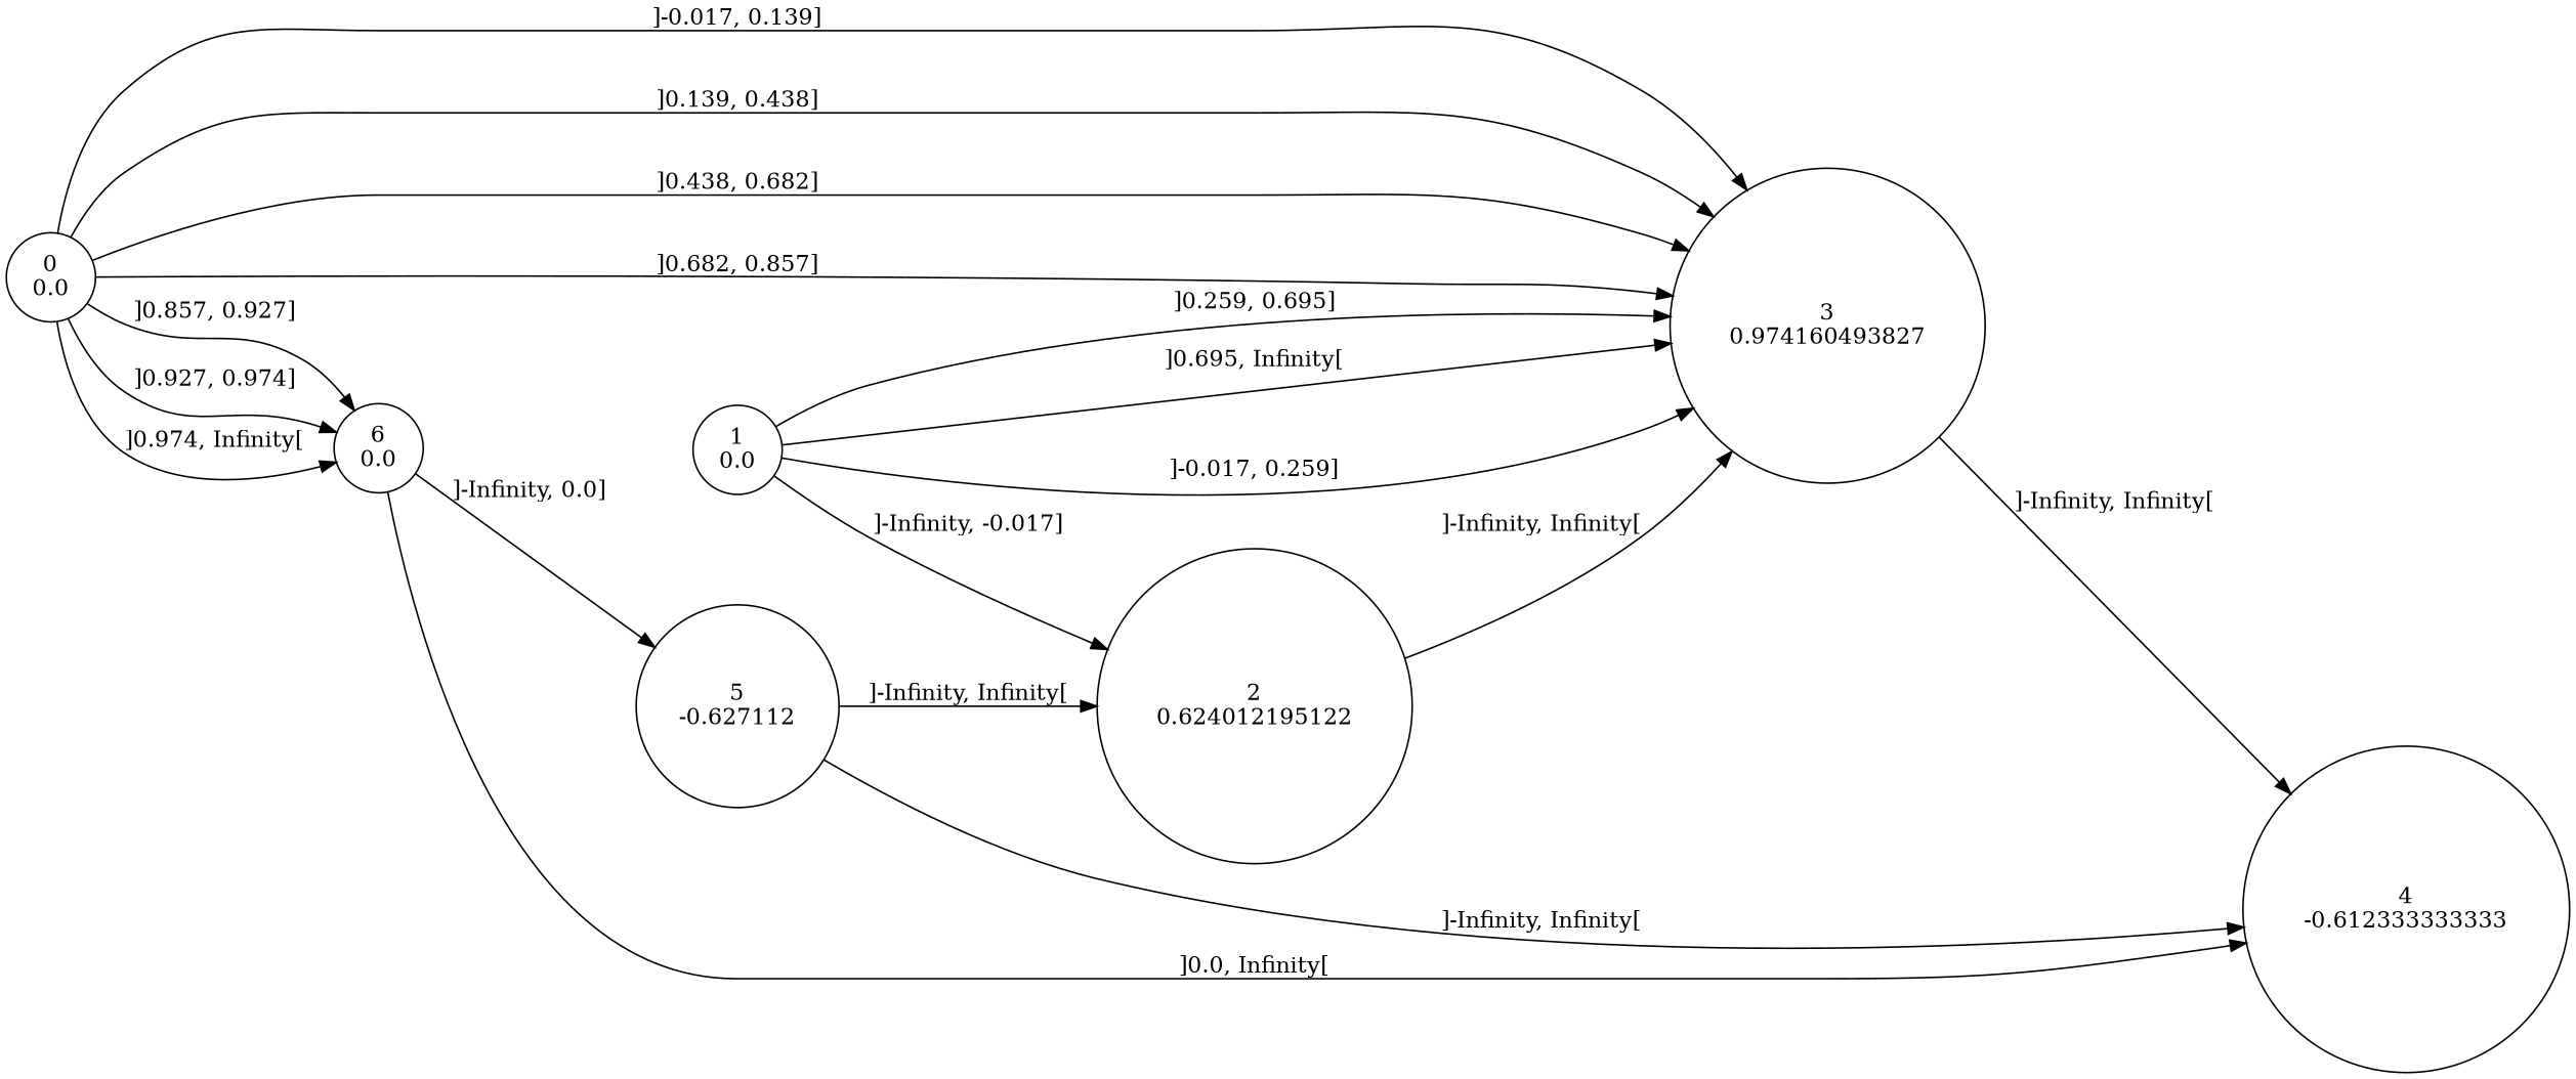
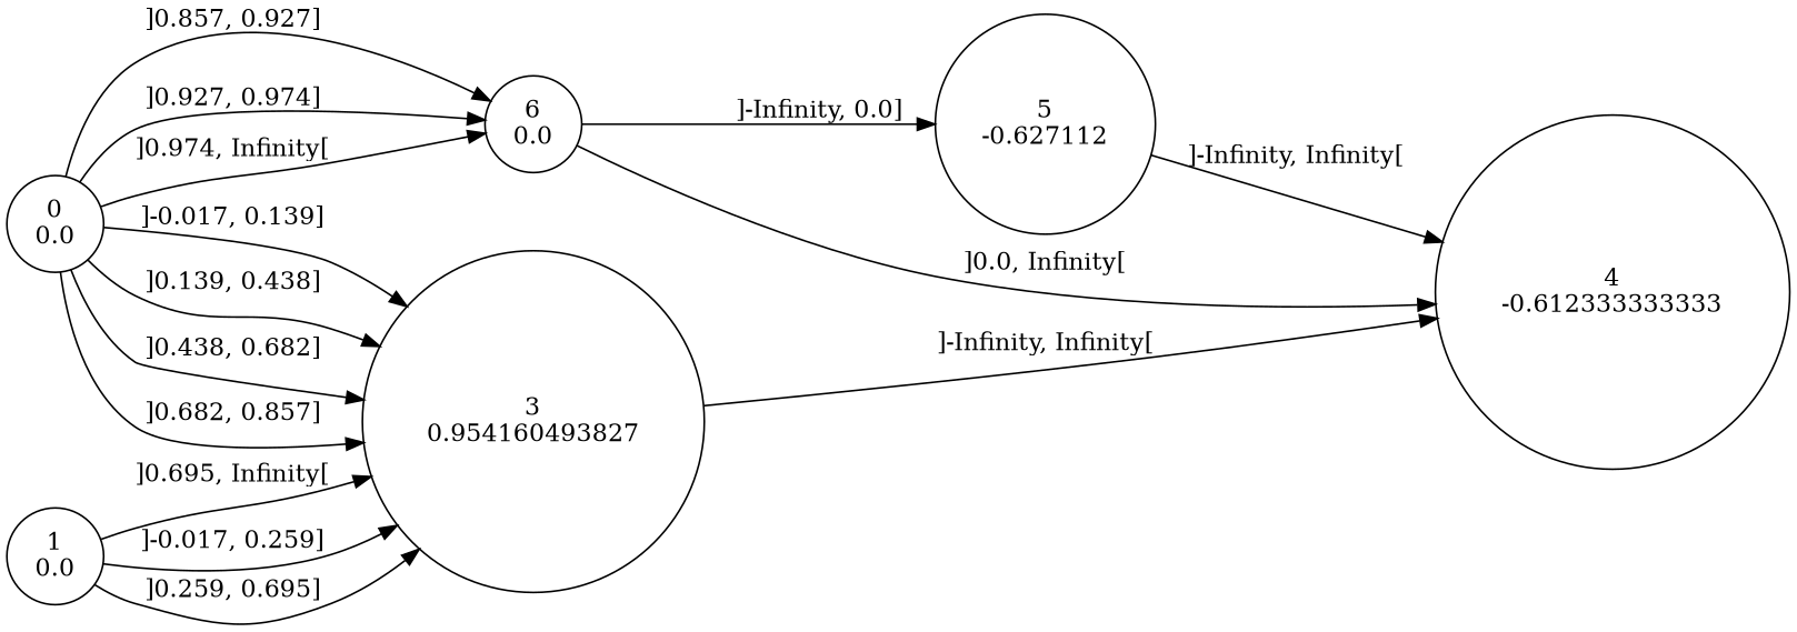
  digraph {
    rankdir=LR
    node [shape=circle]
    n1 [label="0\n0.0"]
-   n2 [label="3\n0.974160493827"]
+   n2 [label="3\n0.954160493827"]
    n3 [label="6\n0.0"]
    n4 [label="1\n0.0"]
-   n5 [label="2\n0.624012195122"]
    n6 [label="4\n-0.612333333333"]
    n7 [label="5\n-0.627112"]
    n1 -> n2 [label="]-0.017, 0.139]"]
    n1 -> n2 [label="]0.139, 0.438]"]
    n1 -> n2 [label="]0.438, 0.682]"]
    n1 -> n2 [label="]0.682, 0.857]"]
    n1 -> n3 [label="]0.857, 0.927]"]
    n1 -> n3 [label="]0.927, 0.974]"]
    n1 -> n3 [label="]0.974, Infinity["]
    n2 -> n6 [label="]-Infinity, Infinity["]
    n3 -> n6 [label="]0.0, Infinity["]
    n3 -> n7 [label="]-Infinity, 0.0]"]
    n4 -> n2 [label="]-0.017, 0.259]"]
    n4 -> n2 [label="]0.259, 0.695]"]
    n4 -> n2 [label="]0.695, Infinity["]
-   n4 -> n5 [label="]-Infinity, -0.017]"]
-   n5 -> n2 [label="]-Infinity, Infinity["]
-   n7 -> n5 [label="]-Infinity, Infinity["]
    n7 -> n6 [label="]-Infinity, Infinity["]
  }
